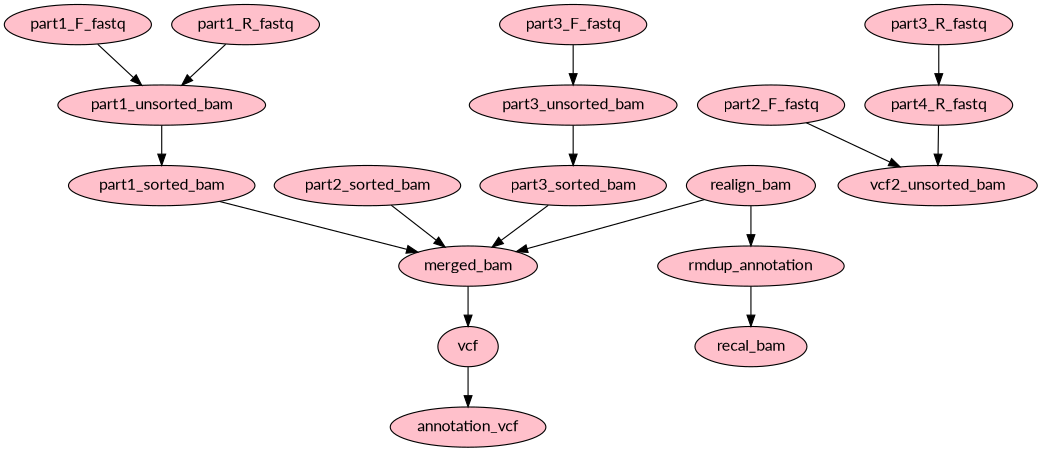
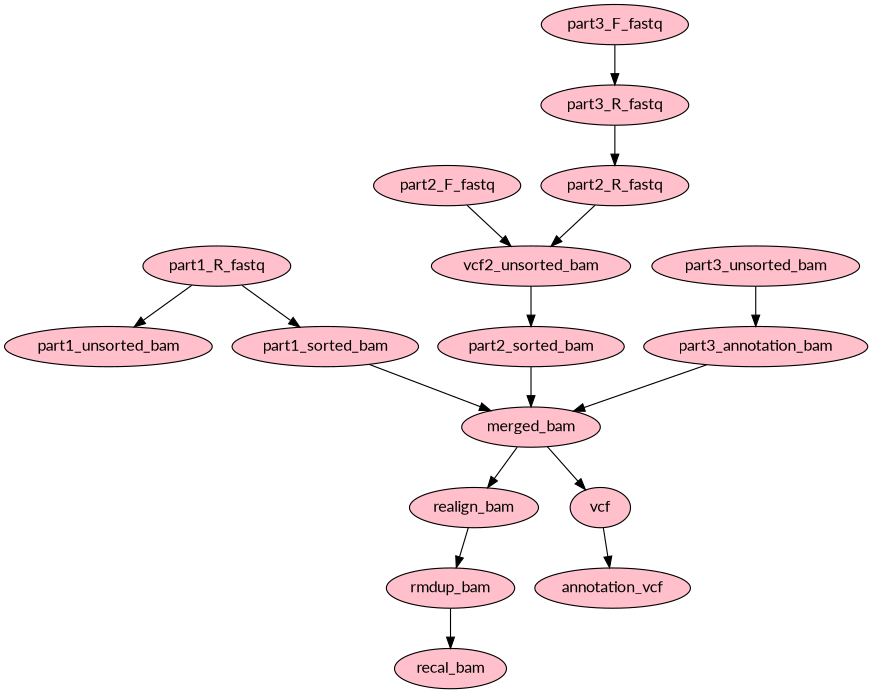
  digraph {
    fontname=Lato
    node [fillcolor=pink fontname=Lato style=filled]
    edge [fontname=Lato]
-   part1_F_fastq
    part1_unsorted_bam
    part1_sorted_bam
    merged_bam
    part1_R_fastq
    n6 [label=vcf2_unsorted_bam]
    part2_F_fastq
    part2_sorted_bam
-   part2_R_fastq [label=part4_R_fastq]
+   part2_R_fastq
    part3_F_fastq
    part3_unsorted_bam
-   part3_sorted_bam
+   part3_sorted_bam [label=part3_annotation_bam]
    part3_R_fastq
    realign_bam
    vcf
-   rmdup_bam [label=rmdup_annotation]
+   rmdup_bam
    recal_bam
    annotation_vcf
-   part1_F_fastq -> part1_unsorted_bam
-   part1_unsorted_bam -> part1_sorted_bam
+   part1_R_fastq -> part1_sorted_bam
    part1_sorted_bam -> merged_bam
-   realign_bam -> merged_bam
+   merged_bam -> realign_bam
    merged_bam -> vcf
    part1_R_fastq -> part1_unsorted_bam
+   n6 -> part2_sorted_bam
    part2_F_fastq -> n6
    part2_sorted_bam -> merged_bam
    part2_R_fastq -> n6
-   part3_F_fastq -> part3_unsorted_bam
+   part3_F_fastq -> part3_R_fastq
    part3_unsorted_bam -> part3_sorted_bam
    part3_sorted_bam -> merged_bam
    part3_R_fastq -> part2_R_fastq
    realign_bam -> rmdup_bam
    vcf -> annotation_vcf
    rmdup_bam -> recal_bam
  }
